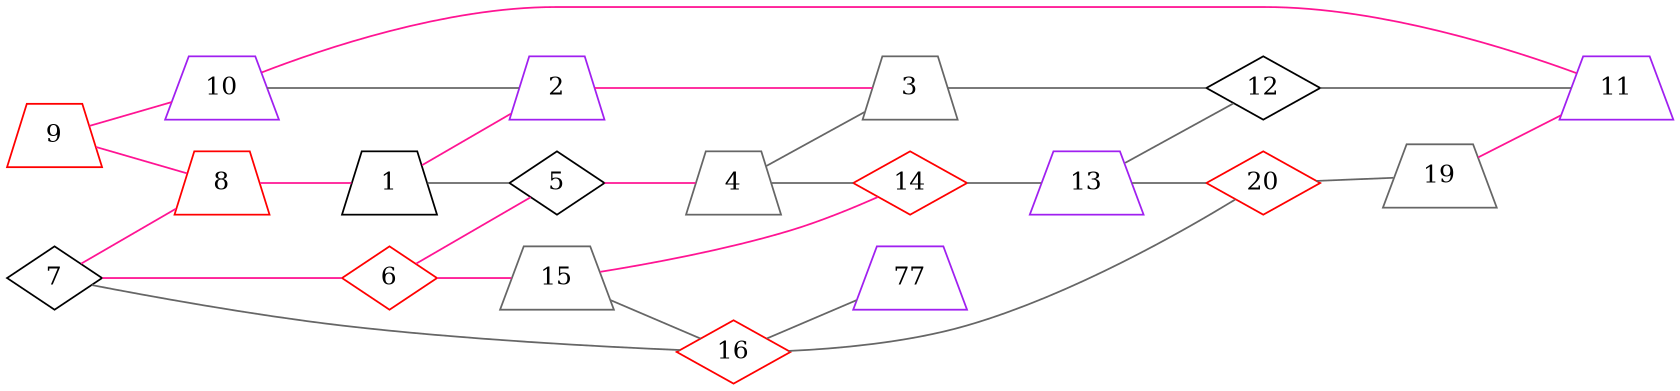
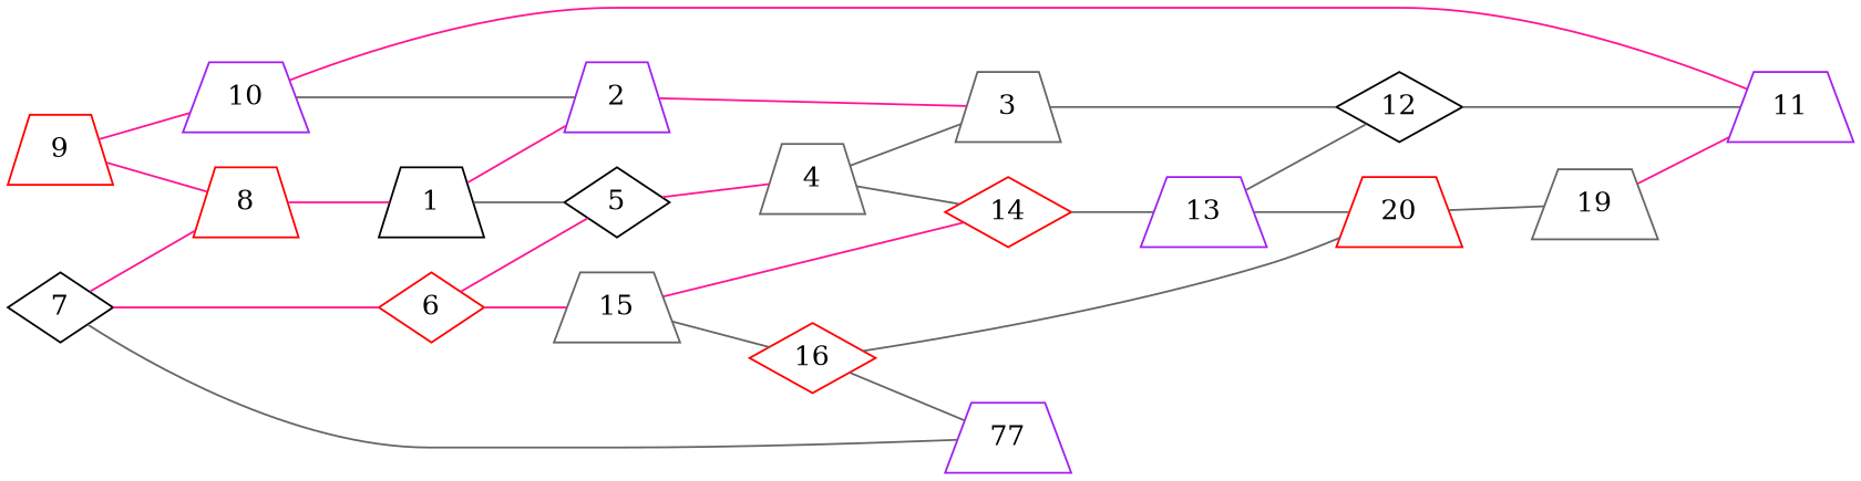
  graph {
    rankdir=LR
    node [color=red shape=trapezium]
    edge [color=gray40]
    10 [color=purple]
    9
    8
    2 [color=purple]
    1 [color=black]
    3 [color=gray40]
    5 [color=black shape=diamond]
    4 [color=gray40]
    12 [color=black shape=diamond]
    14 [shape=diamond]
    13 [color=purple]
    11 [color=purple]
-   20 [shape=diamond]
+   20
    19 [color=gray40]
    16 [shape=diamond]
    n16 [color=purple label=77]
    7 [color=black shape=diamond]
    15 [color=gray40]
    6 [shape=diamond]
    10 -- 2
    9 -- 10 [color=deeppink]
    9 -- 8 [color=deeppink]
    8 -- 1 [color=deeppink]
    2 -- 3 [color=deeppink]
    1 -- 2 [color=deeppink]
    1 -- 5
    3 -- 12
    5 -- 4 [color=deeppink]
    4 -- 3
    4 -- 14
    12 -- 11
    14 -- 13
    13 -- 12
    13 -- 20
    11 -- 10 [color=deeppink]
    20 -- 19
    19 -- 11 [color=deeppink]
    16 -- 20
    16 -- n16
-   16 -- 7
+   n16 -- 7
    7 -- 8 [color=deeppink]
    7 -- 6 [color=deeppink]
    15 -- 14 [color=deeppink]
    15 -- 16
    6 -- 5 [color=deeppink]
    6 -- 15 [color=deeppink]
  }
